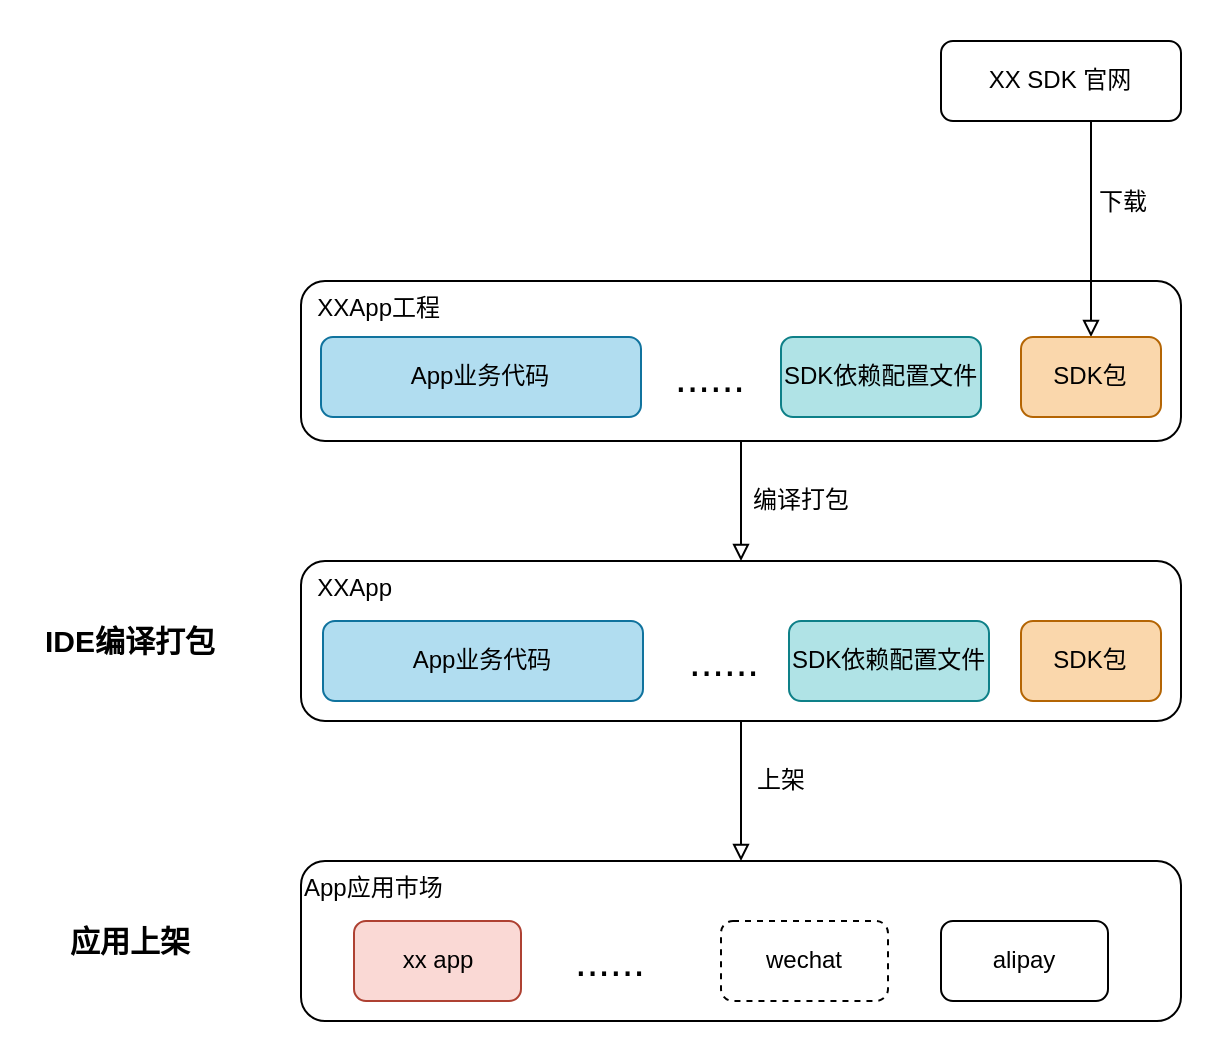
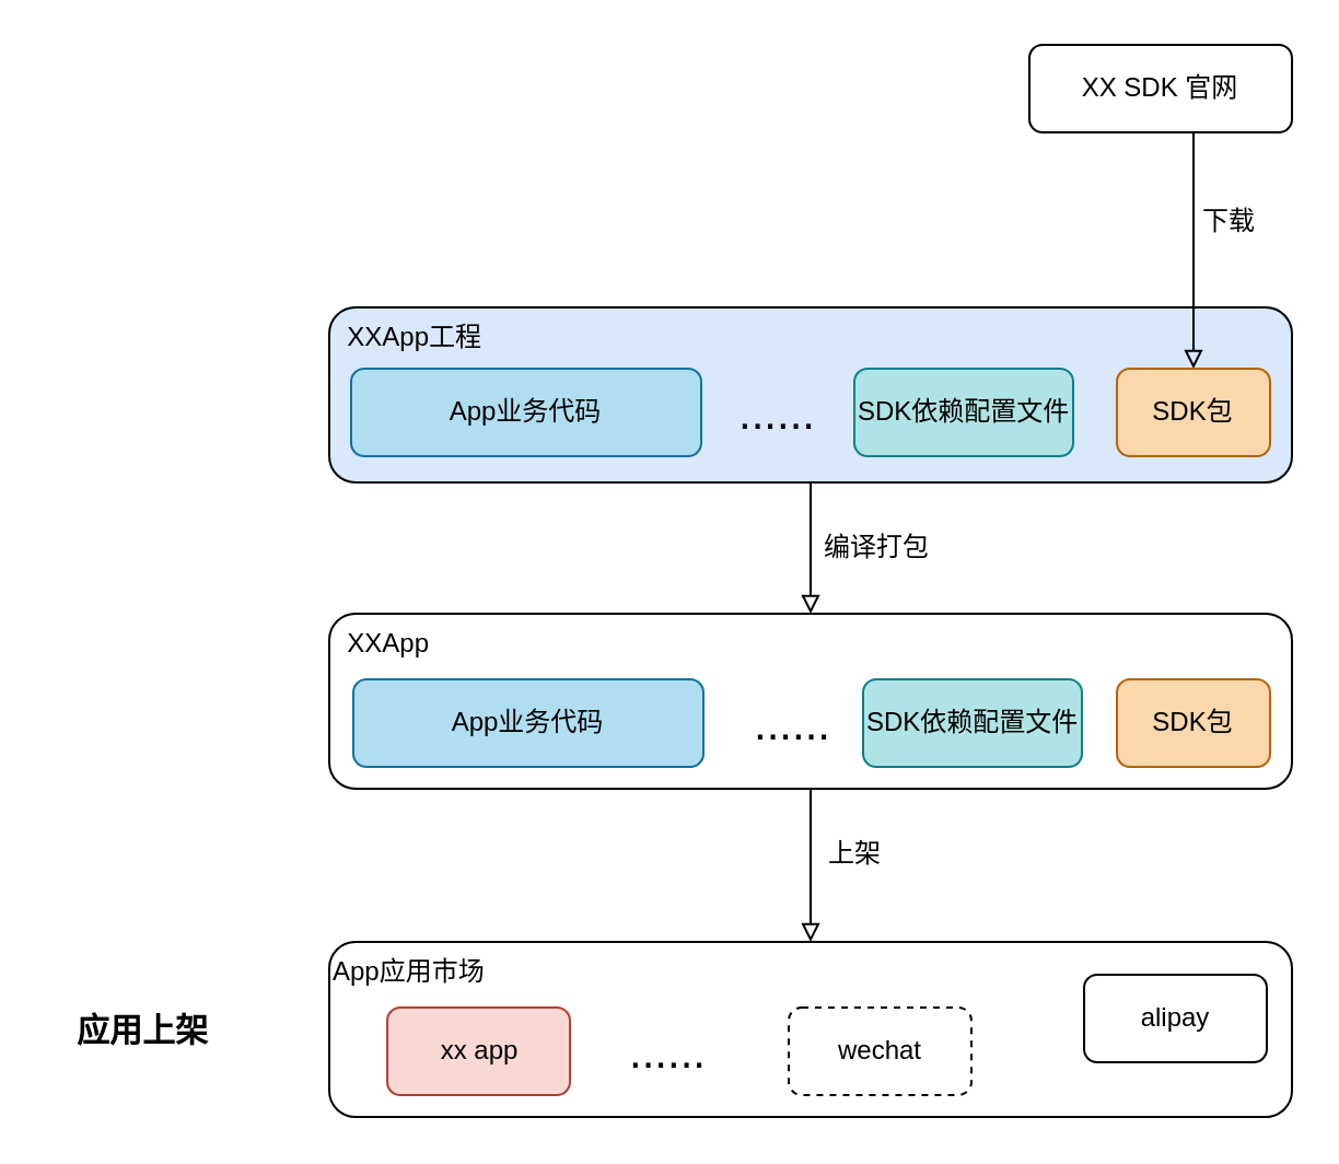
  <mxCell id="0" />
  <mxCell id="1" parent="0" />
  <mxCell id="2" value="编译打包" style="edgeStyle=orthogonalEdgeStyle;rounded=0;orthogonalLoop=1;jettySize=auto;html=1;exitX=0.5;exitY=1;exitDx=0;exitDy=0;entryX=0.5;entryY=0;entryDx=0;entryDy=0;endArrow=block;endFill=0;fontSize=12;" edge="1" parent="1" source="3" target="5"><mxGeometry y="30" relative="1" as="geometry"><Array as="points"><mxPoint x="370" y="250" /><mxPoint x="370" y="250" /></Array><mxPoint as="offset" /></mxGeometry></mxCell>
- <mxCell id="3" value="&amp;nbsp; XXApp工程" style="rounded=1;whiteSpace=wrap;html=1;fontSize=12;glass=0;strokeWidth=1;shadow=0;align=left;verticalAlign=top;" parent="1" vertex="1"><mxGeometry x="150" y="140" width="440" height="80" as="geometry" /></mxCell>
+ <mxCell id="3" value="&amp;nbsp; XXApp工程" style="rounded=1;whiteSpace=wrap;html=1;fontSize=12;glass=0;strokeWidth=1;shadow=0;align=left;verticalAlign=top;fillColor=#dae8fc;" parent="1" vertex="1"><mxGeometry x="150" y="140" width="440" height="80" as="geometry" /></mxCell>
  <mxCell id="4" value="上架" style="edgeStyle=orthogonalEdgeStyle;rounded=0;orthogonalLoop=1;jettySize=auto;html=1;exitX=0.5;exitY=1;exitDx=0;exitDy=0;entryX=0.5;entryY=0;entryDx=0;entryDy=0;endArrow=block;endFill=0;fontSize=12;" edge="1" parent="1" source="5" target="17"><mxGeometry x="-0.143" y="20" relative="1" as="geometry"><Array as="points"><mxPoint x="370" y="390" /><mxPoint x="370" y="390" /></Array><mxPoint as="offset" /></mxGeometry></mxCell>
  <mxCell id="5" value="&amp;nbsp; XXApp" style="rounded=1;whiteSpace=wrap;html=1;fontSize=12;glass=0;strokeWidth=1;shadow=0;align=left;verticalAlign=top;" parent="1" vertex="1"><mxGeometry x="150" y="280" width="440" height="80" as="geometry" /></mxCell>
  <mxCell id="6" style="edgeStyle=orthogonalEdgeStyle;rounded=0;orthogonalLoop=1;jettySize=auto;html=1;exitX=0.5;exitY=1;exitDx=0;exitDy=0;endArrow=block;endFill=0;fontSize=15;" edge="1" parent="1" source="8" target="11"><mxGeometry relative="1" as="geometry"><Array as="points"><mxPoint x="545" y="60" /></Array></mxGeometry></mxCell>
  <mxCell id="7" value="下载" style="edgeLabel;html=1;align=center;verticalAlign=middle;resizable=0;points=[];fontSize=12;" vertex="1" connectable="0" parent="6"><mxGeometry x="-0.113" y="2" relative="1" as="geometry"><mxPoint x="13" as="offset" /></mxGeometry></mxCell>
  <mxCell id="8" value="XX SDK 官网" style="rounded=1;whiteSpace=wrap;html=1;fontSize=12;glass=0;strokeWidth=1;shadow=0;" vertex="1" parent="1"><mxGeometry x="470" y="20" width="120" height="40" as="geometry" /></mxCell>
  <mxCell id="9" value="App业务代码" style="rounded=1;whiteSpace=wrap;html=1;align=center;fillColor=#b1ddf0;strokeColor=#10739e;" vertex="1" parent="1"><mxGeometry x="160" y="168" width="160" height="40" as="geometry" /></mxCell>
  <mxCell id="10" value="SDK依赖配置文件" style="rounded=1;whiteSpace=wrap;html=1;align=left;fillColor=#b0e3e6;strokeColor=#0e8088;" vertex="1" parent="1"><mxGeometry x="390" y="168" width="100" height="40" as="geometry" /></mxCell>
  <mxCell id="11" value="SDK包" style="rounded=1;whiteSpace=wrap;html=1;align=center;fillColor=#fad7ac;strokeColor=#b46504;" vertex="1" parent="1"><mxGeometry x="510" y="168" width="70" height="40" as="geometry" /></mxCell>
  <mxCell id="12" value="&lt;font style=&quot;font-size: 21px&quot;&gt;......&lt;/font&gt;" style="rounded=1;whiteSpace=wrap;html=1;align=center;fillColor=none;gradientColor=none;strokeColor=none;" vertex="1" parent="1"><mxGeometry x="330" y="168" width="50" height="40" as="geometry" /></mxCell>
  <mxCell id="13" value="App业务代码" style="rounded=1;whiteSpace=wrap;html=1;align=center;fillColor=#b1ddf0;strokeColor=#10739e;" vertex="1" parent="1"><mxGeometry x="161" y="310" width="160" height="40" as="geometry" /></mxCell>
  <mxCell id="14" value="SDK依赖配置文件" style="rounded=1;whiteSpace=wrap;html=1;align=left;fillColor=#b0e3e6;strokeColor=#0e8088;" vertex="1" parent="1"><mxGeometry x="394" y="310" width="100" height="40" as="geometry" /></mxCell>
  <mxCell id="15" value="&lt;font style=&quot;font-size: 21px&quot;&gt;......&lt;/font&gt;" style="rounded=1;whiteSpace=wrap;html=1;align=center;fillColor=none;gradientColor=none;strokeColor=none;" vertex="1" parent="1"><mxGeometry x="336.5" y="310" width="50" height="40" as="geometry" /></mxCell>
  <mxCell id="16" value="SDK包" style="rounded=1;whiteSpace=wrap;html=1;align=center;fillColor=#fad7ac;strokeColor=#b46504;" vertex="1" parent="1"><mxGeometry x="510" y="310" width="70" height="40" as="geometry" /></mxCell>
  <mxCell id="17" value="App应用市场" style="rounded=1;whiteSpace=wrap;html=1;fontSize=12;glass=0;strokeWidth=1;shadow=0;align=left;verticalAlign=top;" vertex="1" parent="1"><mxGeometry x="150" y="430" width="440" height="80" as="geometry" /></mxCell>
  <mxCell id="18" value="xx app" style="rounded=1;whiteSpace=wrap;html=1;align=center;fillColor=#fad9d5;strokeColor=#ae4132;" vertex="1" parent="1"><mxGeometry x="176.5" y="460" width="83.5" height="40" as="geometry" /></mxCell>
  <mxCell id="19" value="&lt;font style=&quot;font-size: 21px&quot;&gt;......&lt;/font&gt;" style="rounded=1;whiteSpace=wrap;html=1;align=center;fillColor=none;gradientColor=none;strokeColor=none;" vertex="1" parent="1"><mxGeometry x="280" y="460" width="50" height="40" as="geometry" /></mxCell>
  <mxCell id="20" value="wechat" style="rounded=1;whiteSpace=wrap;html=1;align=center;dashed=1;" vertex="1" parent="1"><mxGeometry x="360" y="460" width="83.5" height="40" as="geometry" /></mxCell>
- <mxCell id="21" value="alipay" style="rounded=1;whiteSpace=wrap;html=1;align=center;" vertex="1" parent="1"><mxGeometry x="470" y="460" width="83.5" height="40" as="geometry" /></mxCell>
- <mxCell id="22" value="&lt;font style=&quot;font-size: 15px&quot;&gt;&lt;b&gt;IDE编译打包&lt;/b&gt;&lt;/font&gt;" style="text;html=1;strokeColor=none;fillColor=none;align=center;verticalAlign=middle;whiteSpace=wrap;rounded=0;fontSize=15;" vertex="1" parent="1"><mxGeometry x="20" y="300" width="90" height="40" as="geometry" /></mxCell>
+ <mxCell id="21" value="alipay" style="rounded=1;whiteSpace=wrap;html=1;align=center;" vertex="1" parent="1"><mxGeometry x="495" y="445" width="83.5" height="40" as="geometry" /></mxCell>
  <mxCell id="23" value="&lt;b&gt;应用上架&lt;/b&gt;" style="text;html=1;strokeColor=none;fillColor=none;align=center;verticalAlign=middle;whiteSpace=wrap;rounded=0;fontSize=15;" vertex="1" parent="1"><mxGeometry x="20" y="450" width="90" height="40" as="geometry" /></mxCell>
